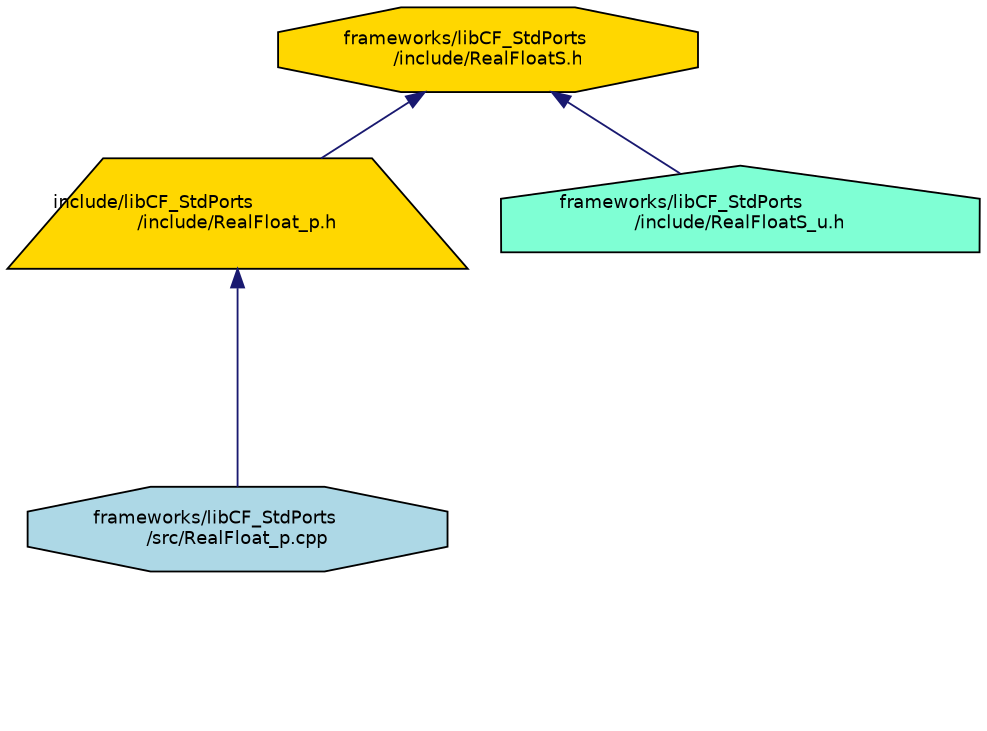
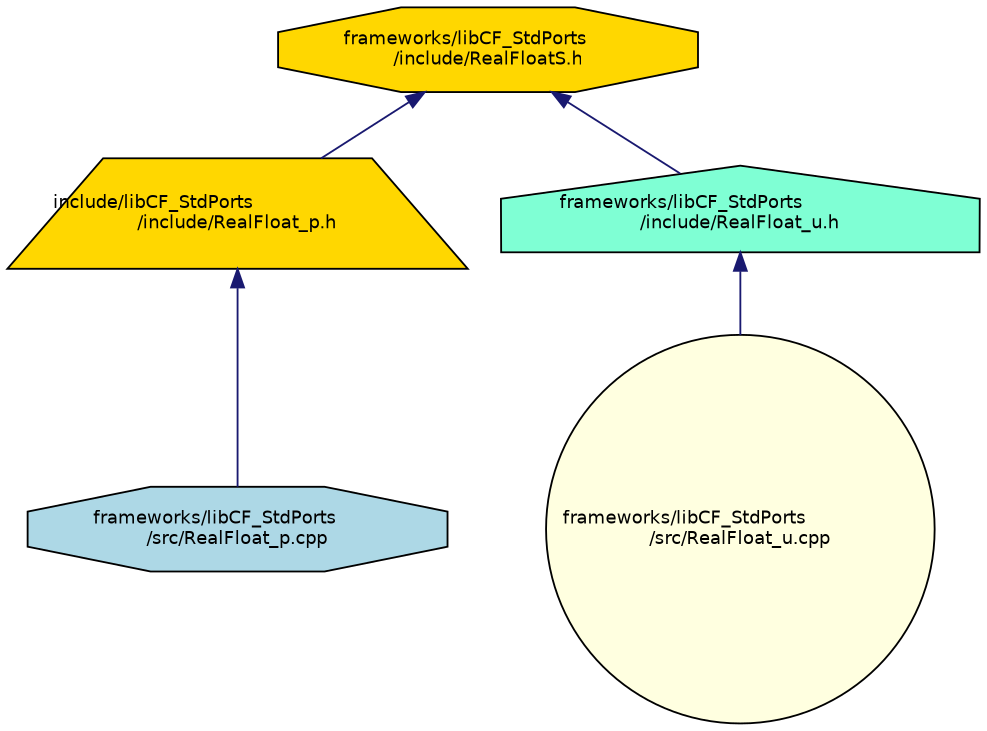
  digraph {
    node [color=black fillcolor=gold fontname=Helvetica fontsize=10 shape=octagon style=filled]
    edge [color=midnightblue dir=back fontname=Helvetica fontsize=10 labelfontname=Helvetica labelfontsize=10 style=solid]
    n1 [fontcolor=black height=0.2 label="frameworks/libCF_StdPorts\l/include/RealFloatS.h" width=0.4]
    n2 [height=0.2 label="include/libCF_StdPorts\l/include/RealFloat_p.h" shape=trapezium width=0.4]
-   n3 [fillcolor=aquamarine height=0.2 label="frameworks/libCF_StdPorts\l/include/RealFloatS_u.h" shape=house width=0.4]
+   n3 [fillcolor=aquamarine height=0.2 label="frameworks/libCF_StdPorts\l/include/RealFloat_u.h" shape=house width=0.4]
    n4 [fillcolor=lightblue height=0.2 label="frameworks/libCF_StdPorts\l/src/RealFloat_p.cpp" width=0.4]
+   n5 [fillcolor=lightyellow height=0.2 label="frameworks/libCF_StdPorts\l/src/RealFloat_u.cpp" shape=circle width=0.4]
    n1 -> n2
    n1 -> n3
    n2 -> n4
+   n3 -> n5
  }
